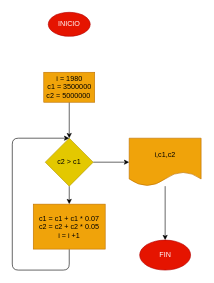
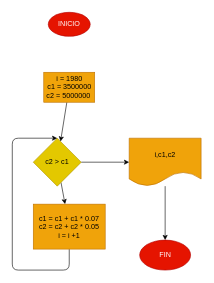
  <mxCell id="0" />
  <mxCell id="1" parent="0" />
  <mxCell id="2" value="INICIO" style="ellipse;whiteSpace=wrap;html=1;fillColor=#e51400;fontColor=#ffffff;strokeColor=#B20000;" parent="1" vertex="1"><mxGeometry x="80" y="20" width="70" height="40" as="geometry" /></mxCell>
  <mxCell id="3" value="" style="edgeStyle=none;html=1;" parent="1" source="4" target="7" edge="1"><mxGeometry relative="1" as="geometry" /></mxCell>
  <mxCell id="4" value="i = 1980&lt;br&gt;c1 = 3500000&lt;br&gt;c2 = 5000000&amp;nbsp;" style="whiteSpace=wrap;html=1;fillColor=#f0a30a;fontColor=#000000;strokeColor=#BD7000;" parent="1" vertex="1"><mxGeometry x="72.5" y="120" width="85" height="50" as="geometry" /></mxCell>
  <mxCell id="5" value="" style="edgeStyle=none;html=1;" parent="1" source="7" target="9" edge="1"><mxGeometry relative="1" as="geometry" /></mxCell>
  <mxCell id="6" value="" style="edgeStyle=none;html=1;" parent="1" source="7" target="11" edge="1"><mxGeometry relative="1" as="geometry" /></mxCell>
- <mxCell id="7" value="c2 &amp;gt; c1" style="rhombus;whiteSpace=wrap;html=1;fillColor=#e3c800;fontColor=#000000;strokeColor=#B09500;" parent="1" vertex="1"><mxGeometry x="75" y="230" width="80" height="80" as="geometry" /></mxCell>
+ <mxCell id="7" value="c2 &amp;gt; c1" style="rhombus;whiteSpace=wrap;html=1;fillColor=#e3c800;fontColor=#000000;strokeColor=#B09500;" parent="1" vertex="1"><mxGeometry x="55" y="230" width="80" height="80" as="geometry" /></mxCell>
  <mxCell id="8" style="edgeStyle=none;html=1;entryX=0.5;entryY=0;entryDx=0;entryDy=0;" parent="1" source="9" target="7" edge="1"><mxGeometry relative="1" as="geometry"><mxPoint x="40" y="230" as="targetPoint" /><Array as="points"><mxPoint x="115" y="450" /><mxPoint x="20" y="450" /><mxPoint x="20" y="230" /></Array></mxGeometry></mxCell>
  <mxCell id="9" value="c1 = c1 + c1 * 0.07&lt;br&gt;c2 = c2 + c2 * 0.05&lt;br&gt;i = i +1" style="whiteSpace=wrap;html=1;fillColor=#f0a30a;fontColor=#000000;strokeColor=#BD7000;" parent="1" vertex="1"><mxGeometry x="55" y="340" width="120" height="75" as="geometry" /></mxCell>
  <mxCell id="10" value="" style="edgeStyle=none;html=1;" parent="1" source="11" target="12" edge="1"><mxGeometry relative="1" as="geometry" /></mxCell>
  <mxCell id="11" value="i,c1,c2" style="shape=document;whiteSpace=wrap;html=1;boundedLbl=1;fillColor=#f0a30a;fontColor=#000000;strokeColor=#BD7000;" parent="1" vertex="1"><mxGeometry x="215" y="230" width="120" height="80" as="geometry" /></mxCell>
  <mxCell id="12" value="FIN" style="ellipse;whiteSpace=wrap;html=1;fillColor=#e51400;fontColor=#ffffff;strokeColor=#B20000;" parent="1" vertex="1"><mxGeometry x="232.5" y="400" width="85" height="50" as="geometry" /></mxCell>
